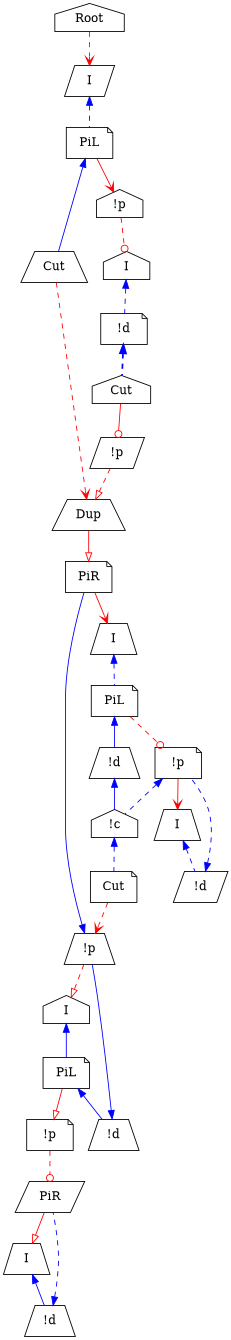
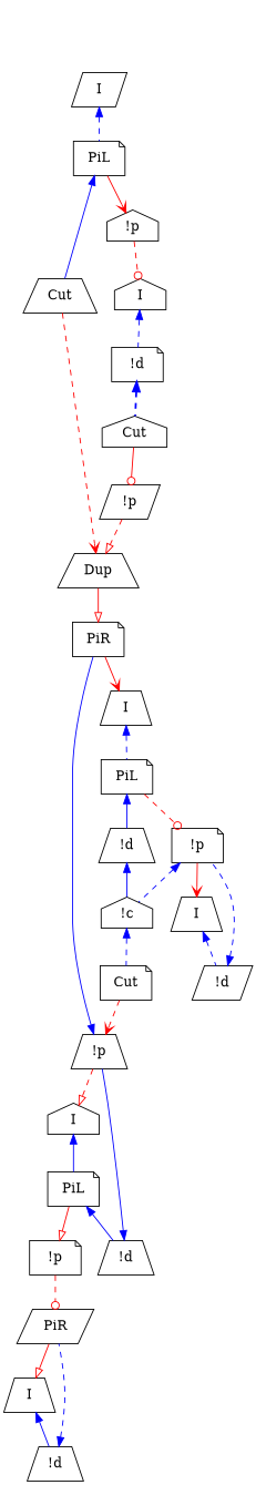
  digraph {
    node [shape=trapezium]
    edge [color=blue style=dashed dir=back]
-   n1 [label=Root shape=house]
    n2 [label=I shape=parallelogram]
    n3 [label=PiL shape=note]
    n4 [label=Cut]
    n5 [label="!p" shape=house]
    n6 [label=I shape=house]
    n7 [label="!d" shape=note]
    n8 [label=Cut shape=house]
    n9 [label=PiL shape=note]
    n10 [label="!d"]
    n11 [label="!p" shape=note]
    n12 [label="!c" shape=house]
    n13 [label=Cut shape=note]
    n14 [label=I]
    n15 [label="!d" shape=parallelogram]
    n16 [label="!p"]
    n17 [label=I shape=house]
    n18 [label=PiR shape=note]
    n19 [label=PiL shape=note]
    n20 [label="!d"]
    n21 [label="!p" shape=note]
    n22 [label=PiR shape=parallelogram]
    n23 [label=I]
    n24 [label="!d"]
    n25 [label=Dup]
    n26 [label="!p" shape=parallelogram]
    n27 [label=I]
-   n1 -> n2 [color=red arrowhead=vee dir=""]
    n2 -> n3
    n3 -> n4 [style=solid]
    n3 -> n5 [color=red style=solid arrowhead=vee dir=""]
    n4 -> n25 [arrowhead=vee color=red dir=""]
    n5 -> n6 [color=red arrowhead=odot dir=""]
    n6 -> n7
    n7 -> n8 [penwidth=2]
    n8 -> n26 [color=red style=solid arrowhead=odot dir=""]
    n9 -> n10 [style=solid]
    n9 -> n11 [color=red arrowhead=odot dir=""]
    n10 -> n12 [style=solid]
    n11 -> n12
    n11 -> n14 [color=red style=solid arrowhead=vee dir=""]
    n12 -> n13
    n13 -> n16 [color=red arrowhead=vee dir=""]
    n14 -> n15
    n15 -> n11
    n16 -> n17 [color=red arrowhead=onormal dir=""]
    n16 -> n18 [style=solid]
    n17 -> n19 [style=solid]
    n18 -> n27 [color=red style=solid arrowhead=vee dir=""]
    n19 -> n20 [style=solid]
    n19 -> n21 [color=red style=solid arrowhead=onormal dir=""]
    n20 -> n16 [style=solid]
    n21 -> n22 [color=red arrowhead=odot dir=""]
    n22 -> n23 [color=red style=solid arrowhead=onormal dir=""]
    n23 -> n24 [style=solid]
    n24 -> n22
    n25 -> n18 [color=red style=solid arrowhead=onormal dir=""]
    n26 -> n25 [arrowhead=onormal color=red dir=""]
    n27 -> n9
  }
